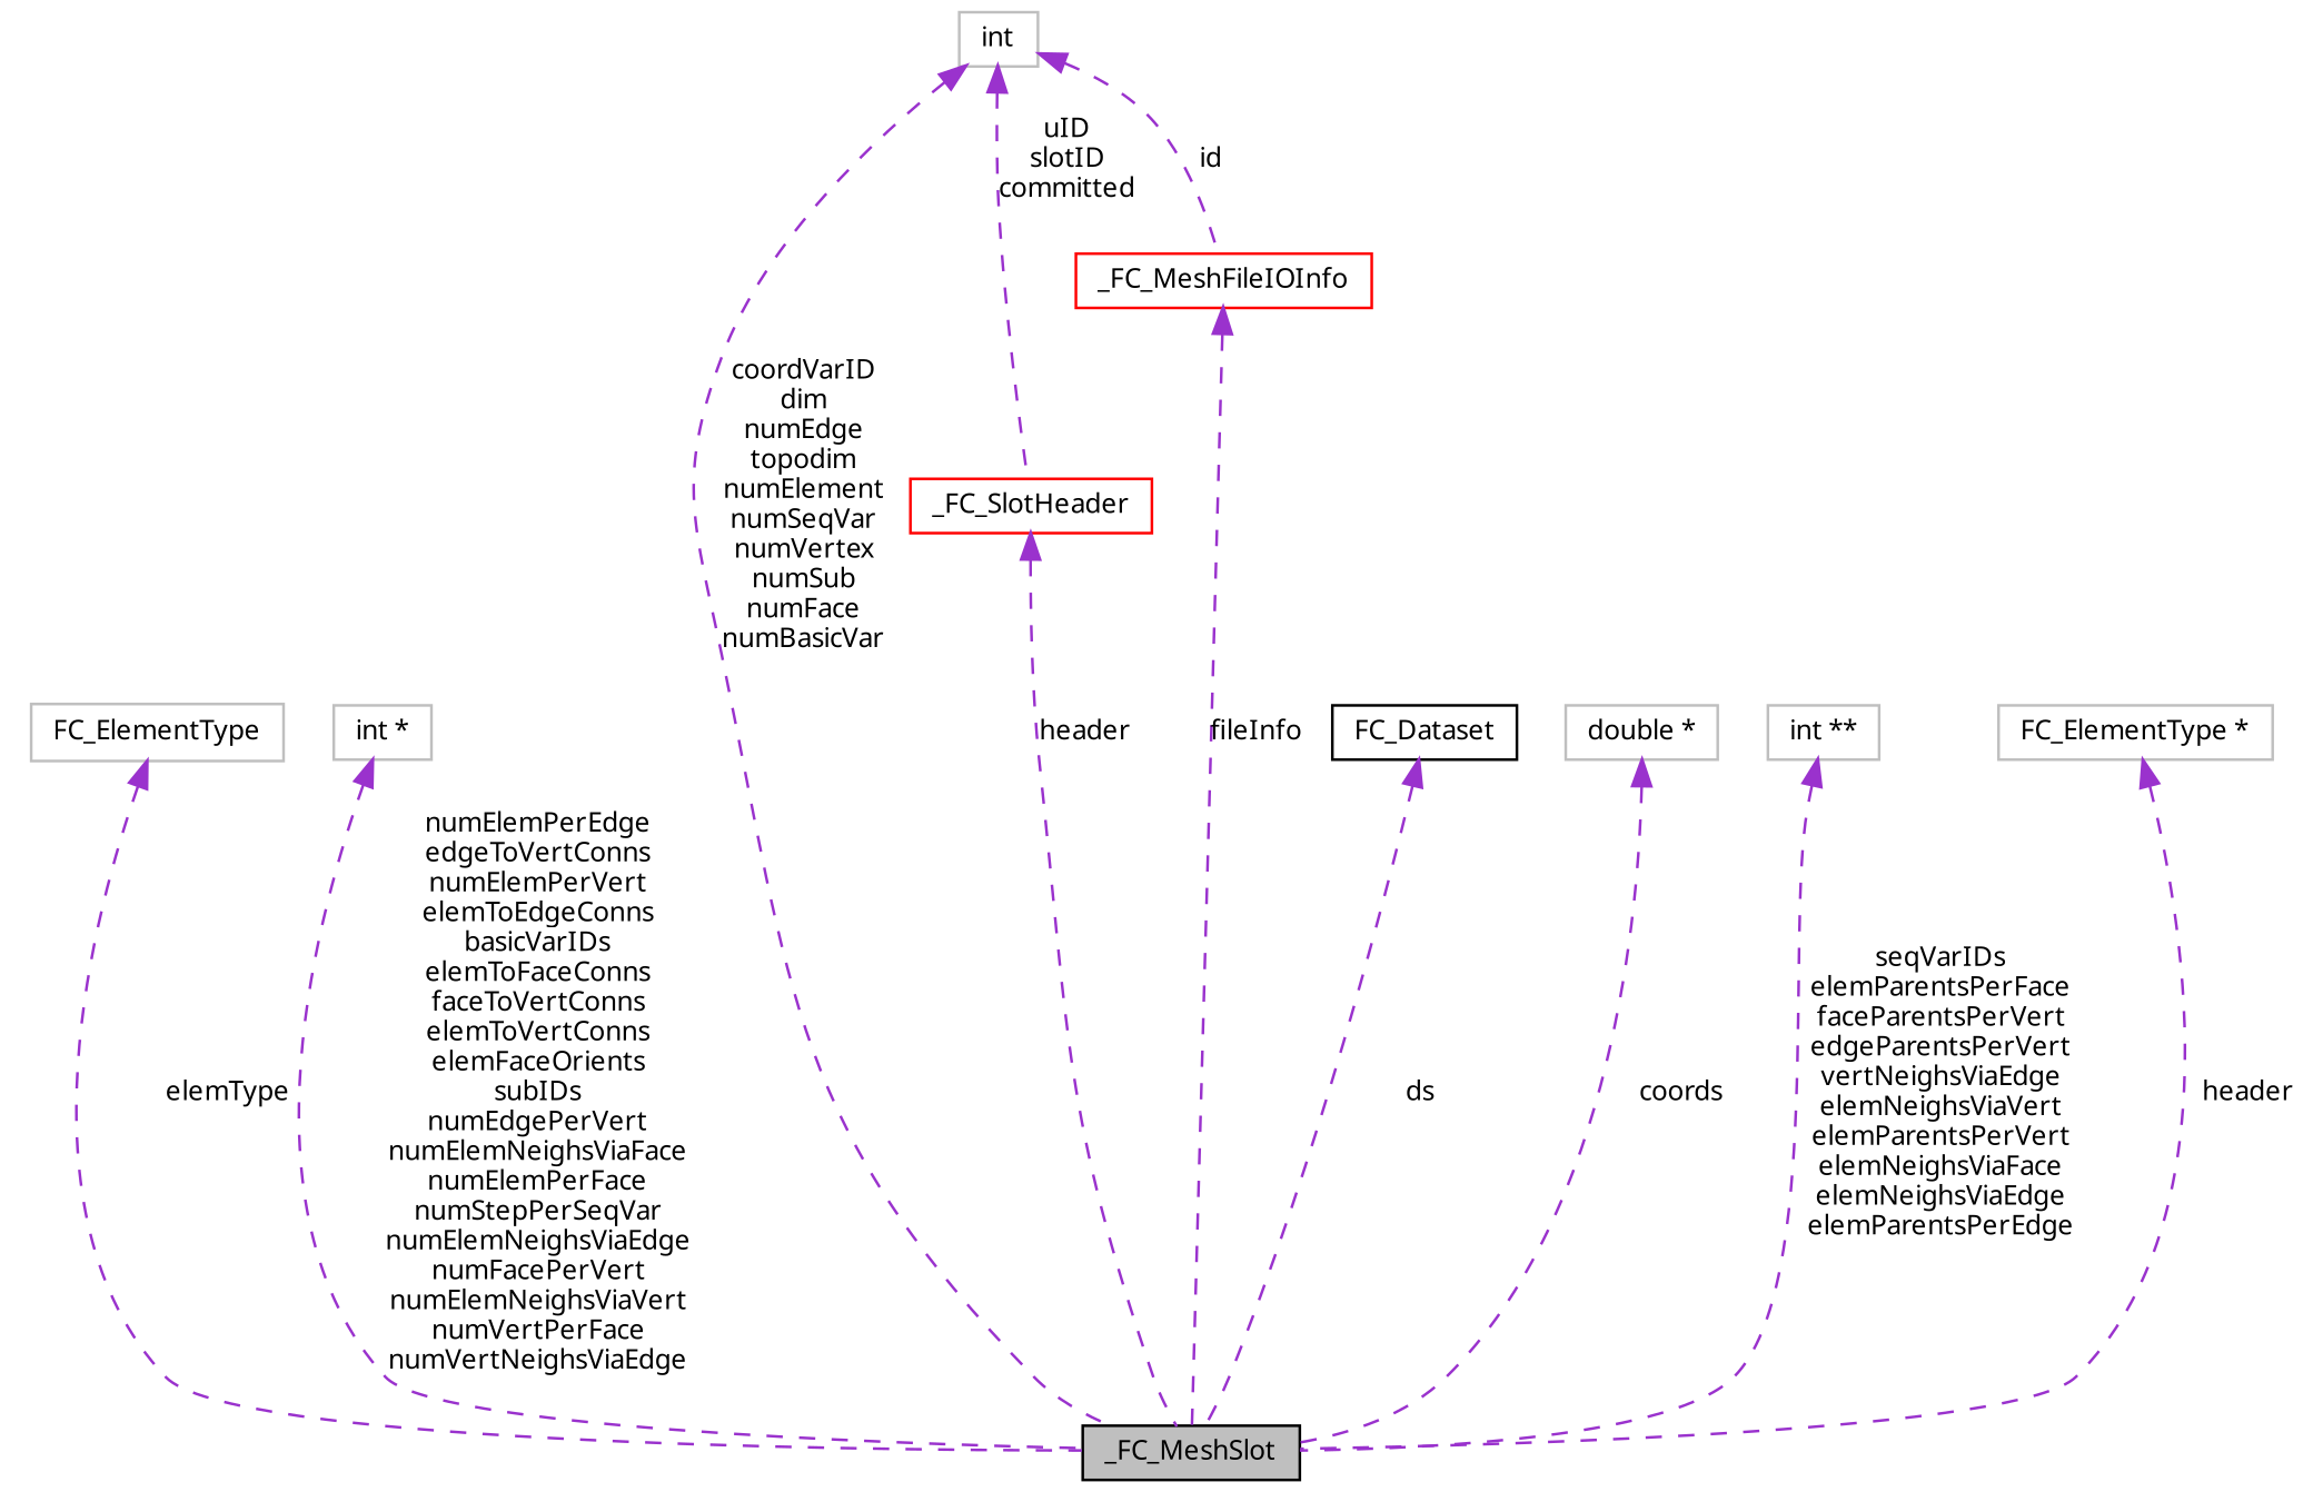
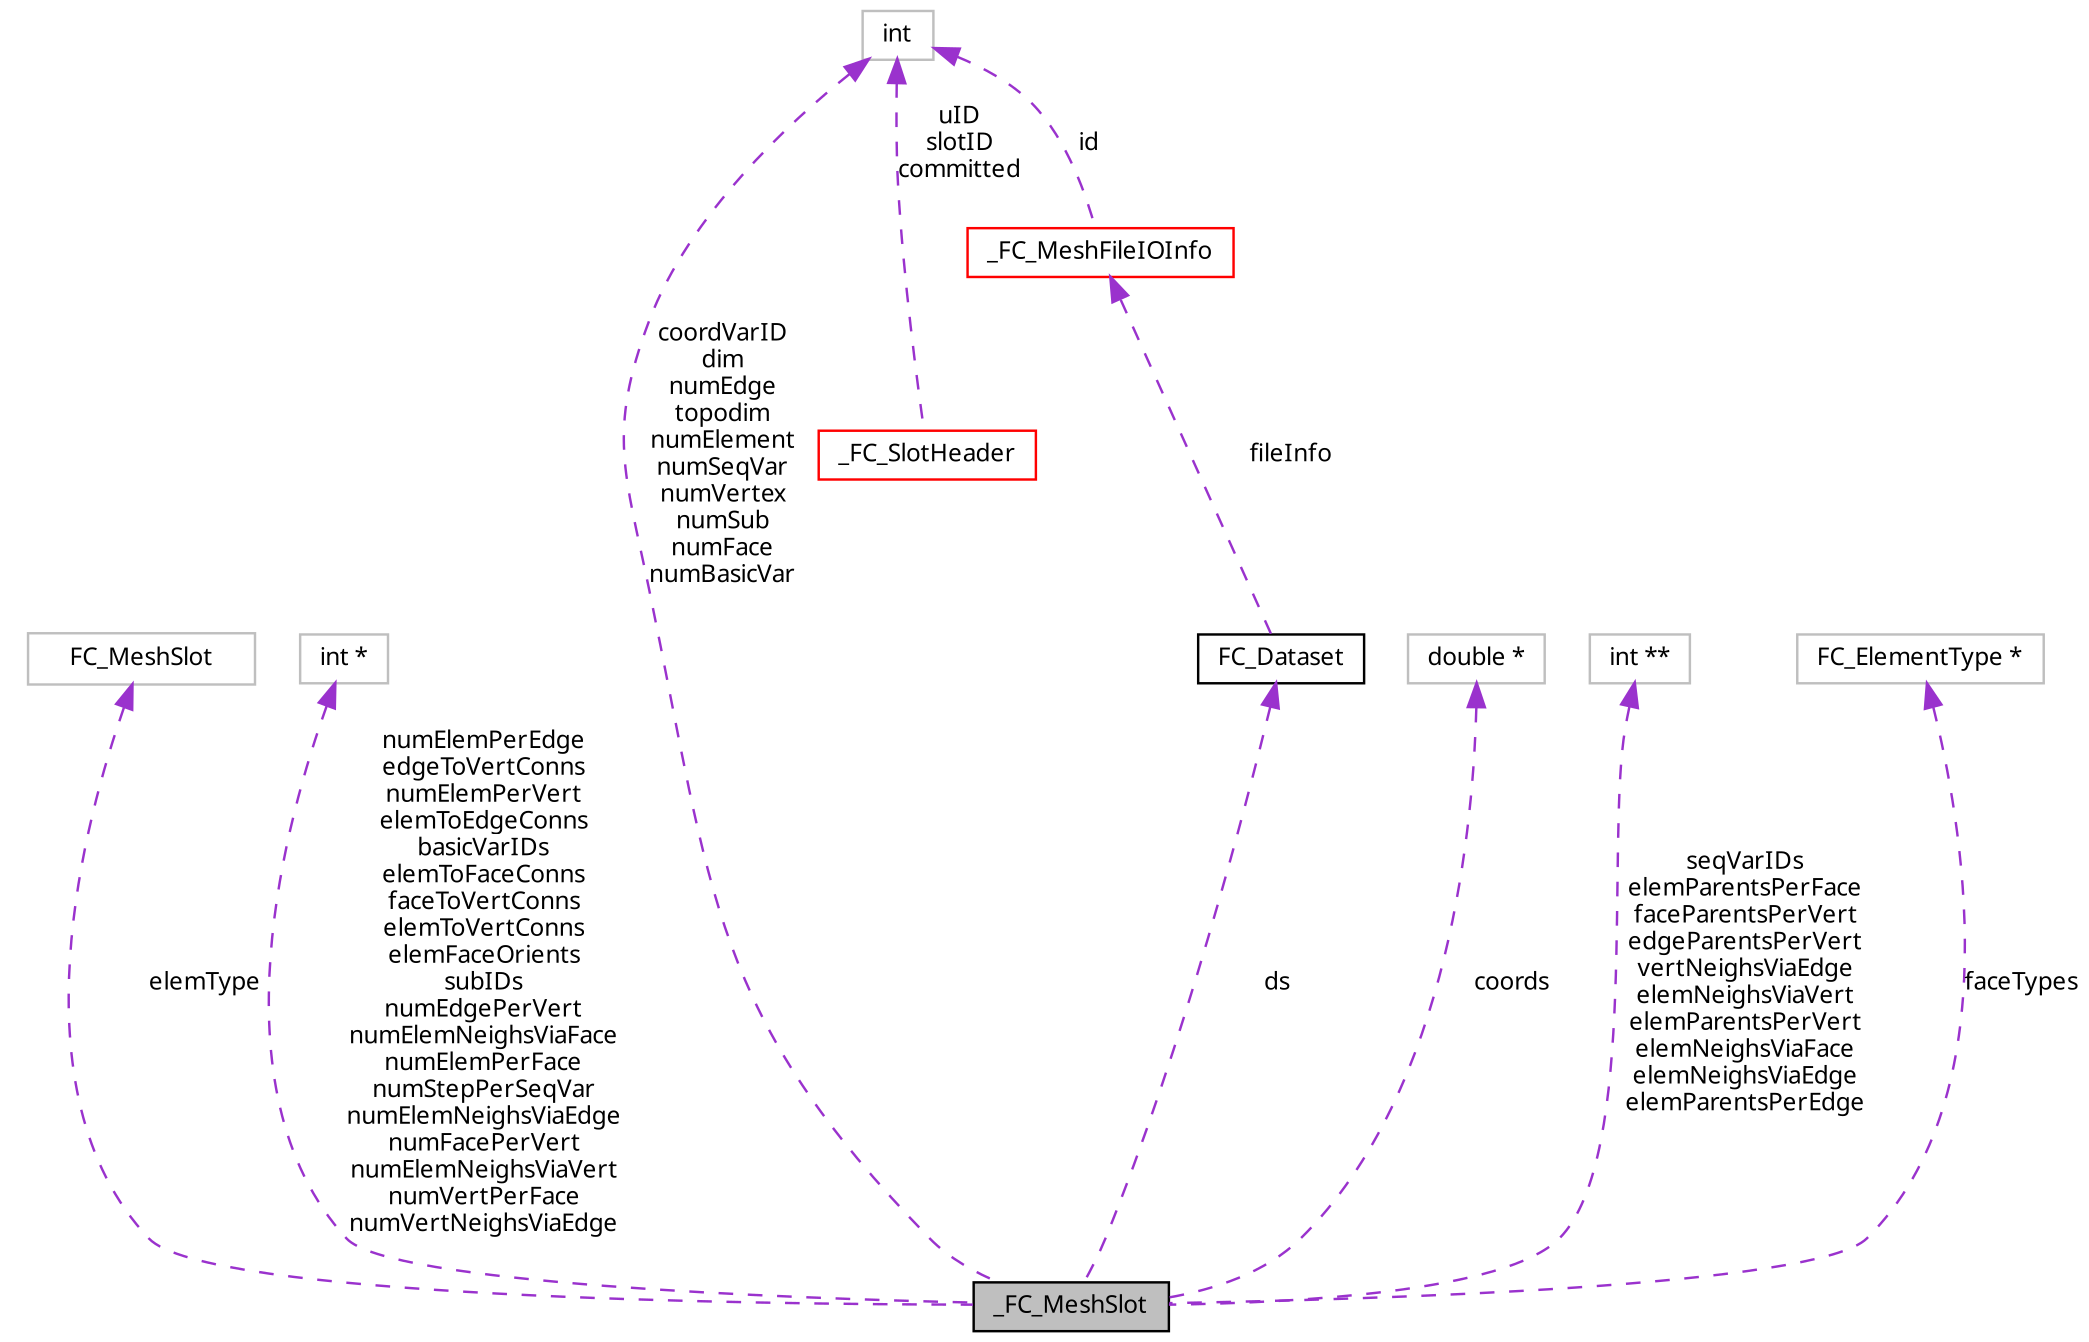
  digraph {
    node [color=grey75 fillcolor=white fontname="FreeSans.ttf" fontsize=10 shape=record style=filled]
    edge [color=darkorchid3 dir=back fontname="FreeSans.ttf" fontsize=10 labelfontname="FreeSans.ttf" labelfontsize=10 style=dashed]
    n1 [color=black fillcolor=grey75 fontcolor=black height=0.2 label=_FC_MeshSlot width=0.4]
-   n2 [height=0.2 label=FC_ElementType width=0.4]
+   n2 [height=0.2 label=FC_MeshSlot width=0.4]
    n3 [height=0.2 label="int *" width=0.4]
    n4 [color=black height=0.2 label=FC_Dataset width=0.4]
    n5 [height=0.2 label=int width=0.4]
    n6 [color=red height=0.2 label=_FC_SlotHeader width=0.4]
    n7 [color=red height=0.2 label=_FC_MeshFileIOInfo width=0.4]
    n8 [height=0.2 label="double *" width=0.4]
    n9 [height=0.2 label="int **" width=0.4]
    n10 [height=0.2 label="FC_ElementType *" width=0.4]
    n2 -> n1 [label=elemType]
    n3 -> n1 [label="numElemPerEdge\nedgeToVertConns\nnumElemPerVert\nelemToEdgeConns\nbasicVarIDs\nelemToFaceConns\nfaceToVertConns\nelemToVertConns\nelemFaceOrients\nsubIDs\nnumEdgePerVert\nnumElemNeighsViaFace\nnumElemPerFace\nnumStepPerSeqVar\nnumElemNeighsViaEdge\nnumFacePerVert\nnumElemNeighsViaVert\nnumVertPerFace\nnumVertNeighsViaEdge"]
    n4 -> n1 [label=ds]
    n5 -> n1 [label="coordVarID\ndim\nnumEdge\ntopodim\nnumElement\nnumSeqVar\nnumVertex\nnumSub\nnumFace\nnumBasicVar"]
    n5 -> n6 [label="uID\nslotID\ncommitted"]
    n5 -> n7 [label=id]
-   n6 -> n1 [label=header]
-   n7 -> n1 [label=fileInfo]
+   n7 -> n4 [label=fileInfo]
    n8 -> n1 [label=coords]
    n9 -> n1 [label="seqVarIDs\nelemParentsPerFace\nfaceParentsPerVert\nedgeParentsPerVert\nvertNeighsViaEdge\nelemNeighsViaVert\nelemParentsPerVert\nelemNeighsViaFace\nelemNeighsViaEdge\nelemParentsPerEdge"]
-   n10 -> n1 [label=header]
+   n10 -> n1 [label=faceTypes]
  }
